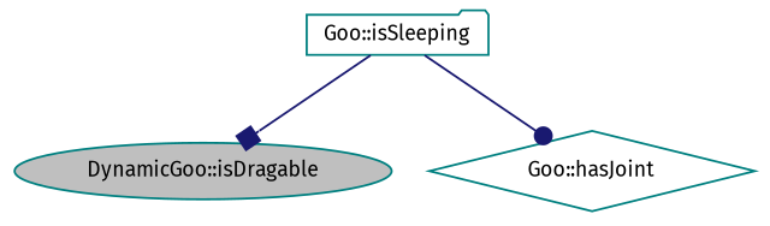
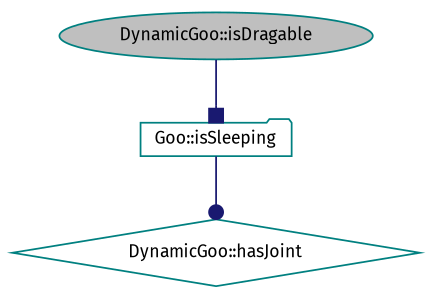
  digraph {
    fontname="Fira Sans"
    rankdir=TB
    node [color=teal fillcolor=white fontname="Fira Sans" fontsize=10 style=filled]
    edge [color=midnightblue fontname="Fira Sans" fontsize=10 labelfontname=Helvetica labelfontsize=10 style=solid]
    n1 [fillcolor=grey75 fontcolor=black height=0.2 label="DynamicGoo::isDragable" shape=ellipse width=0.4]
    n2 [height=0.2 label="Goo::isSleeping" shape=folder width=0.4]
-   n3 [height=0.2 label="Goo::hasJoint" shape=diamond width=0.4]
-   n2 -> n1 [arrowhead=box]
+   n3 [height=0.2 label="DynamicGoo::hasJoint" shape=diamond width=0.4]
+   n1 -> n2 [arrowhead=box]
    n2 -> n3 [arrowhead=dot]
  }
